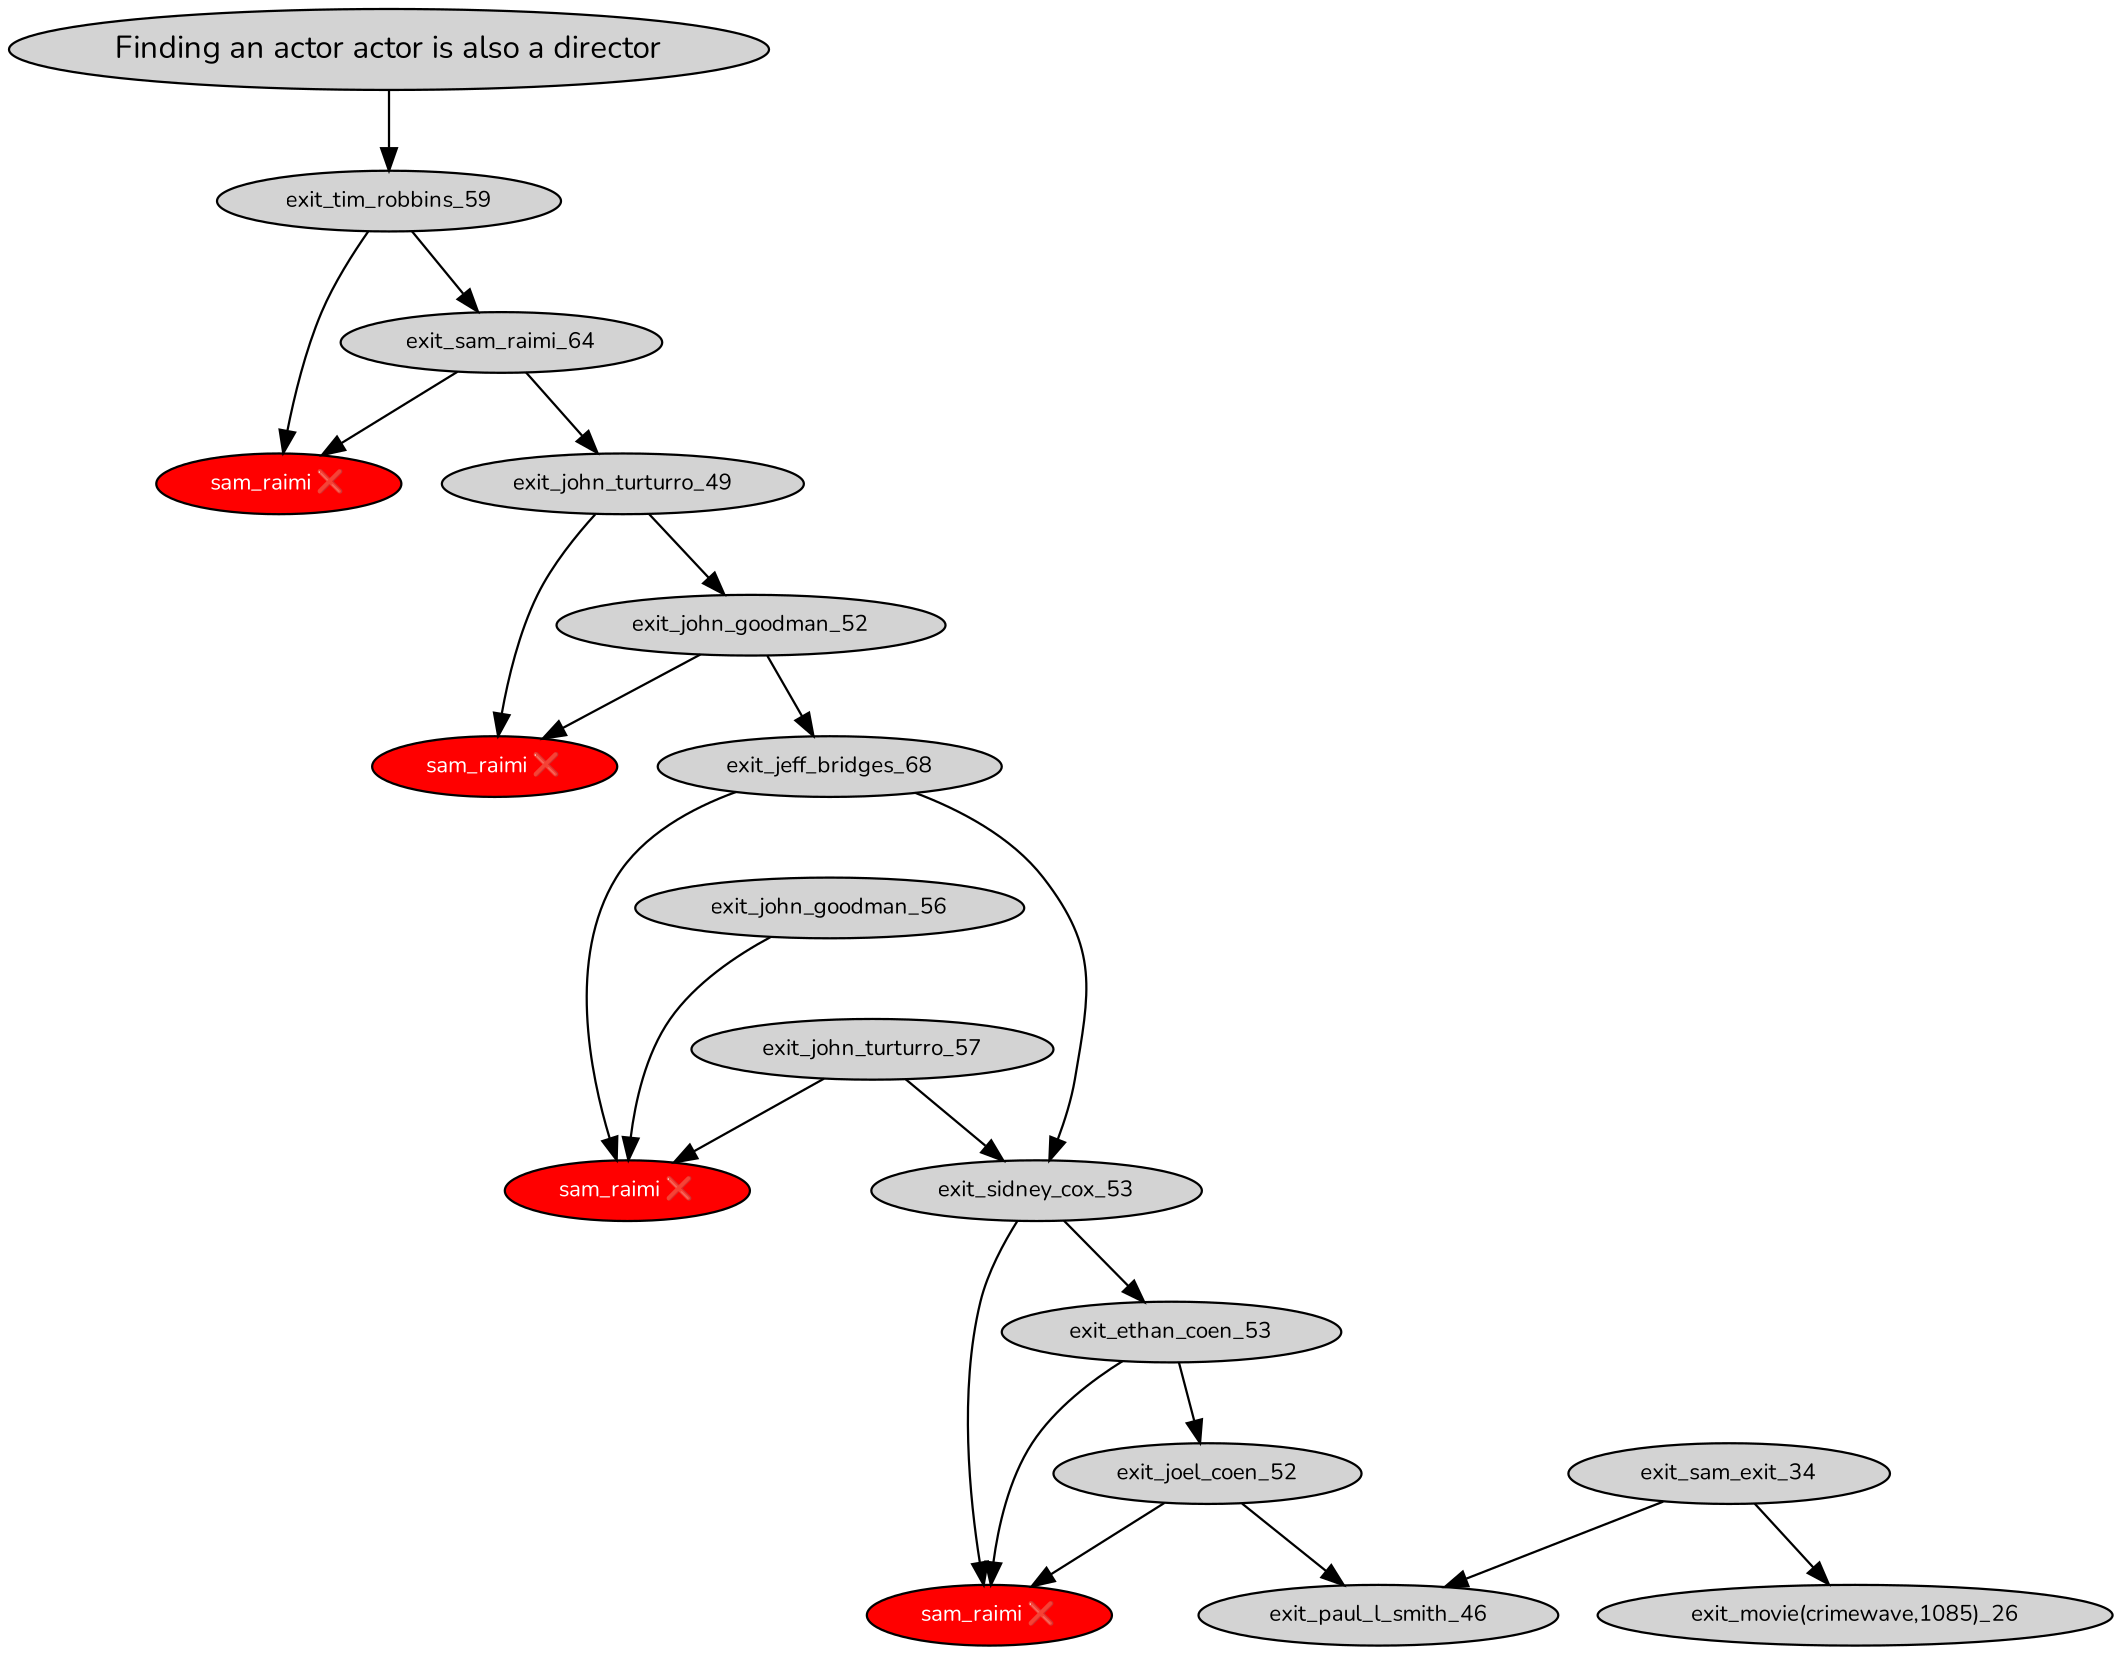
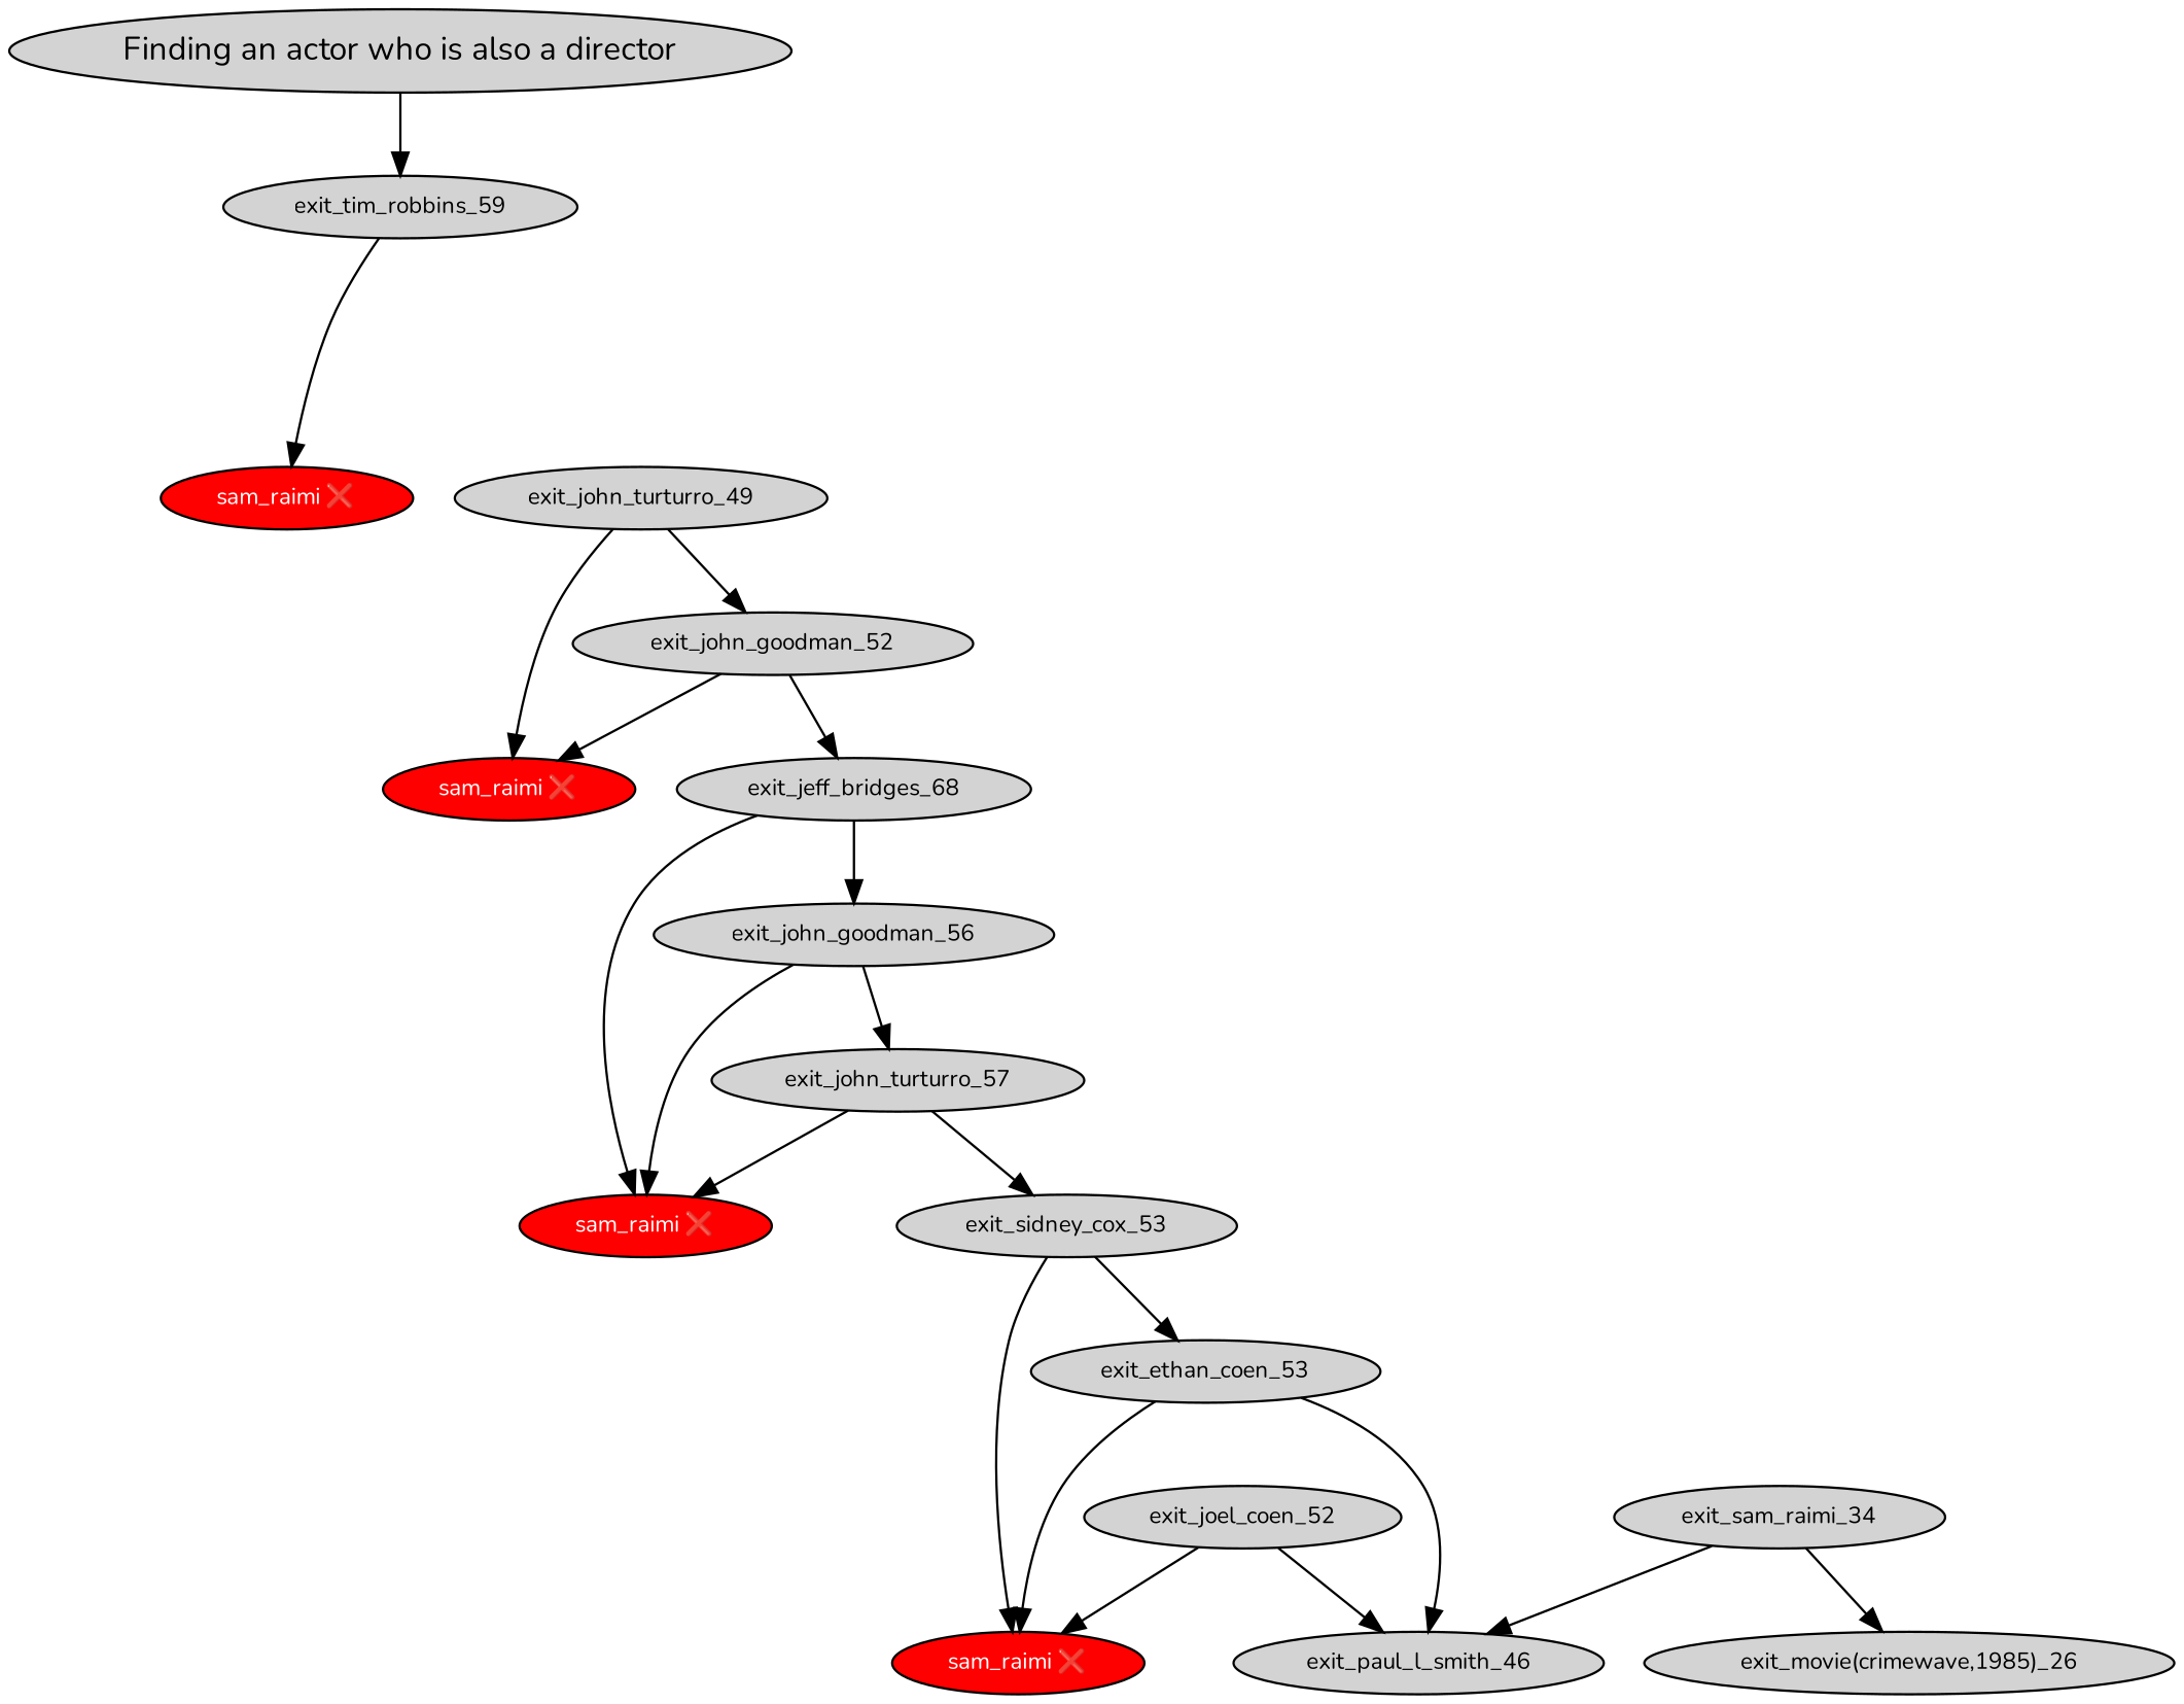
  digraph {
    fontname=Nunito
    node [fontname=Nunito shape=ellipse style=filled fixedsize=false fontsize=10]
    edge [fontname=Nunito]
-   n1 [fillcolor=lightgrey label="Finding an actor actor is also a director" fixedsize="" fontsize=""]
+   n1 [fillcolor=lightgrey label="Finding an actor who is also a director" fixedsize="" fontsize=""]
    exit_tim_robbins_59 [height=0.3 width=0.3]
    n3 [color=black fillcolor=red fontcolor=white height=0.3 label="sam_raimi ❌" width=0.3]
-   exit_sam_raimi_64 [height=0.3 width=0.3]
    exit_john_turturro_49 [height=0.3 width=0.3]
    n6 [color=black fillcolor=red fontcolor=white height=0.3 label="sam_raimi ❌" width=0.3]
    exit_john_goodman_52 [height=0.3 width=0.3]
    exit_jeff_bridges_68 [height=0.3 width=0.3]
    n9 [color=black fillcolor=red fontcolor=white height=0.3 label="sam_raimi ❌" width=0.3]
    exit_john_goodman_56 [height=0.3 width=0.3]
    exit_john_turturro_57 [height=0.3 width=0.3]
    exit_sidney_cox_53 [height=0.3 width=0.3]
    n13 [color=black fillcolor=red fontcolor=white height=0.3 label="sam_raimi ❌" width=0.3]
    exit_ethan_coen_53 [height=0.3 width=0.3]
    exit_joel_coen_52 [height=0.3 width=0.3]
    exit_paul_l_smith_46 [height=0.3 width=0.3]
-   exit_sam_raimi_34 [height=0.3 width=0.3 label=exit_sam_exit_34]
-   "exit_movie(crimewave,1985)_26" [height=0.3 width=0.3 label="exit_movie(crimewave,1085)_26"]
+   exit_sam_raimi_34 [height=0.3 width=0.3]
+   "exit_movie(crimewave,1985)_26" [height=0.3 width=0.3]
    n1 -> exit_tim_robbins_59
    exit_tim_robbins_59 -> n3
-   exit_tim_robbins_59 -> exit_sam_raimi_64
-   exit_sam_raimi_64 -> n3
-   exit_sam_raimi_64 -> exit_john_turturro_49
    exit_john_turturro_49 -> n6
    exit_john_turturro_49 -> exit_john_goodman_52
    exit_john_goodman_52 -> n6
    exit_john_goodman_52 -> exit_jeff_bridges_68
    exit_jeff_bridges_68 -> n9
-   exit_jeff_bridges_68 -> exit_sidney_cox_53
+   exit_jeff_bridges_68 -> exit_john_goodman_56
    exit_john_goodman_56 -> n9
+   exit_john_goodman_56 -> exit_john_turturro_57
    exit_john_turturro_57 -> n9
    exit_john_turturro_57 -> exit_sidney_cox_53
    exit_sidney_cox_53 -> n13
    exit_sidney_cox_53 -> exit_ethan_coen_53
    exit_ethan_coen_53 -> n13
-   exit_ethan_coen_53 -> exit_joel_coen_52
+   exit_ethan_coen_53 -> exit_paul_l_smith_46
    exit_joel_coen_52 -> n13
    exit_joel_coen_52 -> exit_paul_l_smith_46
    exit_sam_raimi_34 -> exit_paul_l_smith_46
    exit_sam_raimi_34 -> "exit_movie(crimewave,1985)_26"
  }
